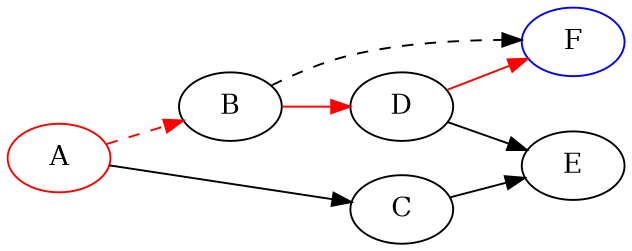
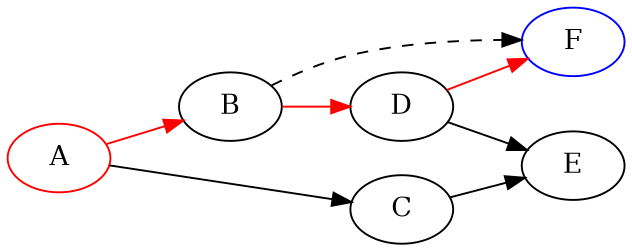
  digraph {
    rankdir=LR
    edge [style=solid]
    A [color=red]
    B
    C
    F [color=blue]
    D
    E
-   A -> B [color=red style=dashed]
+   A -> B [color=red]
    A -> C
    B -> F [style=dashed]
    B -> D [color=red]
    C -> E
    D -> F [color=red]
    D -> E
  }
